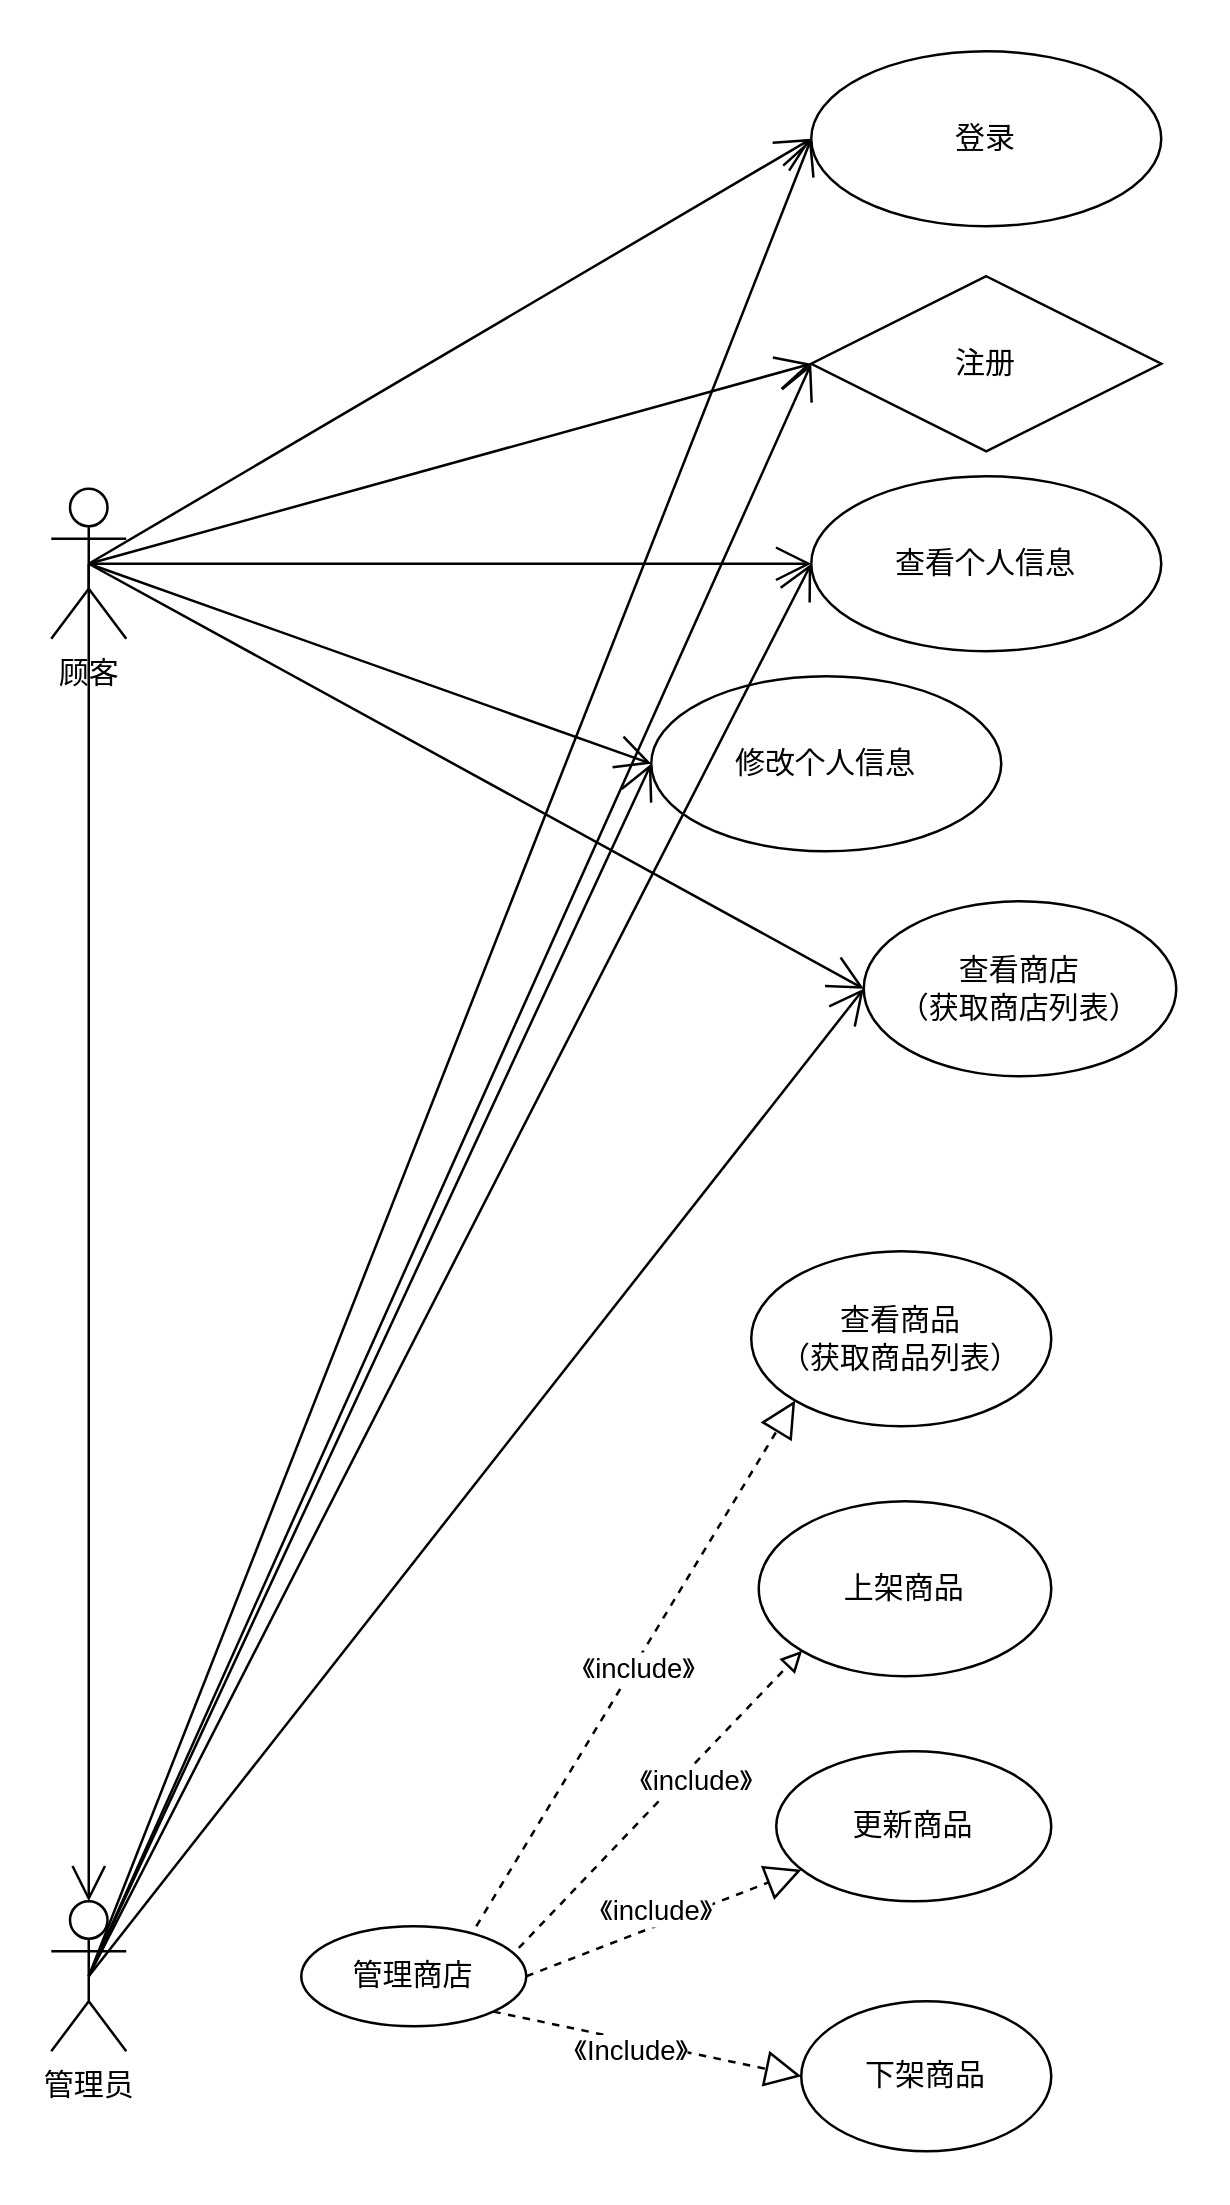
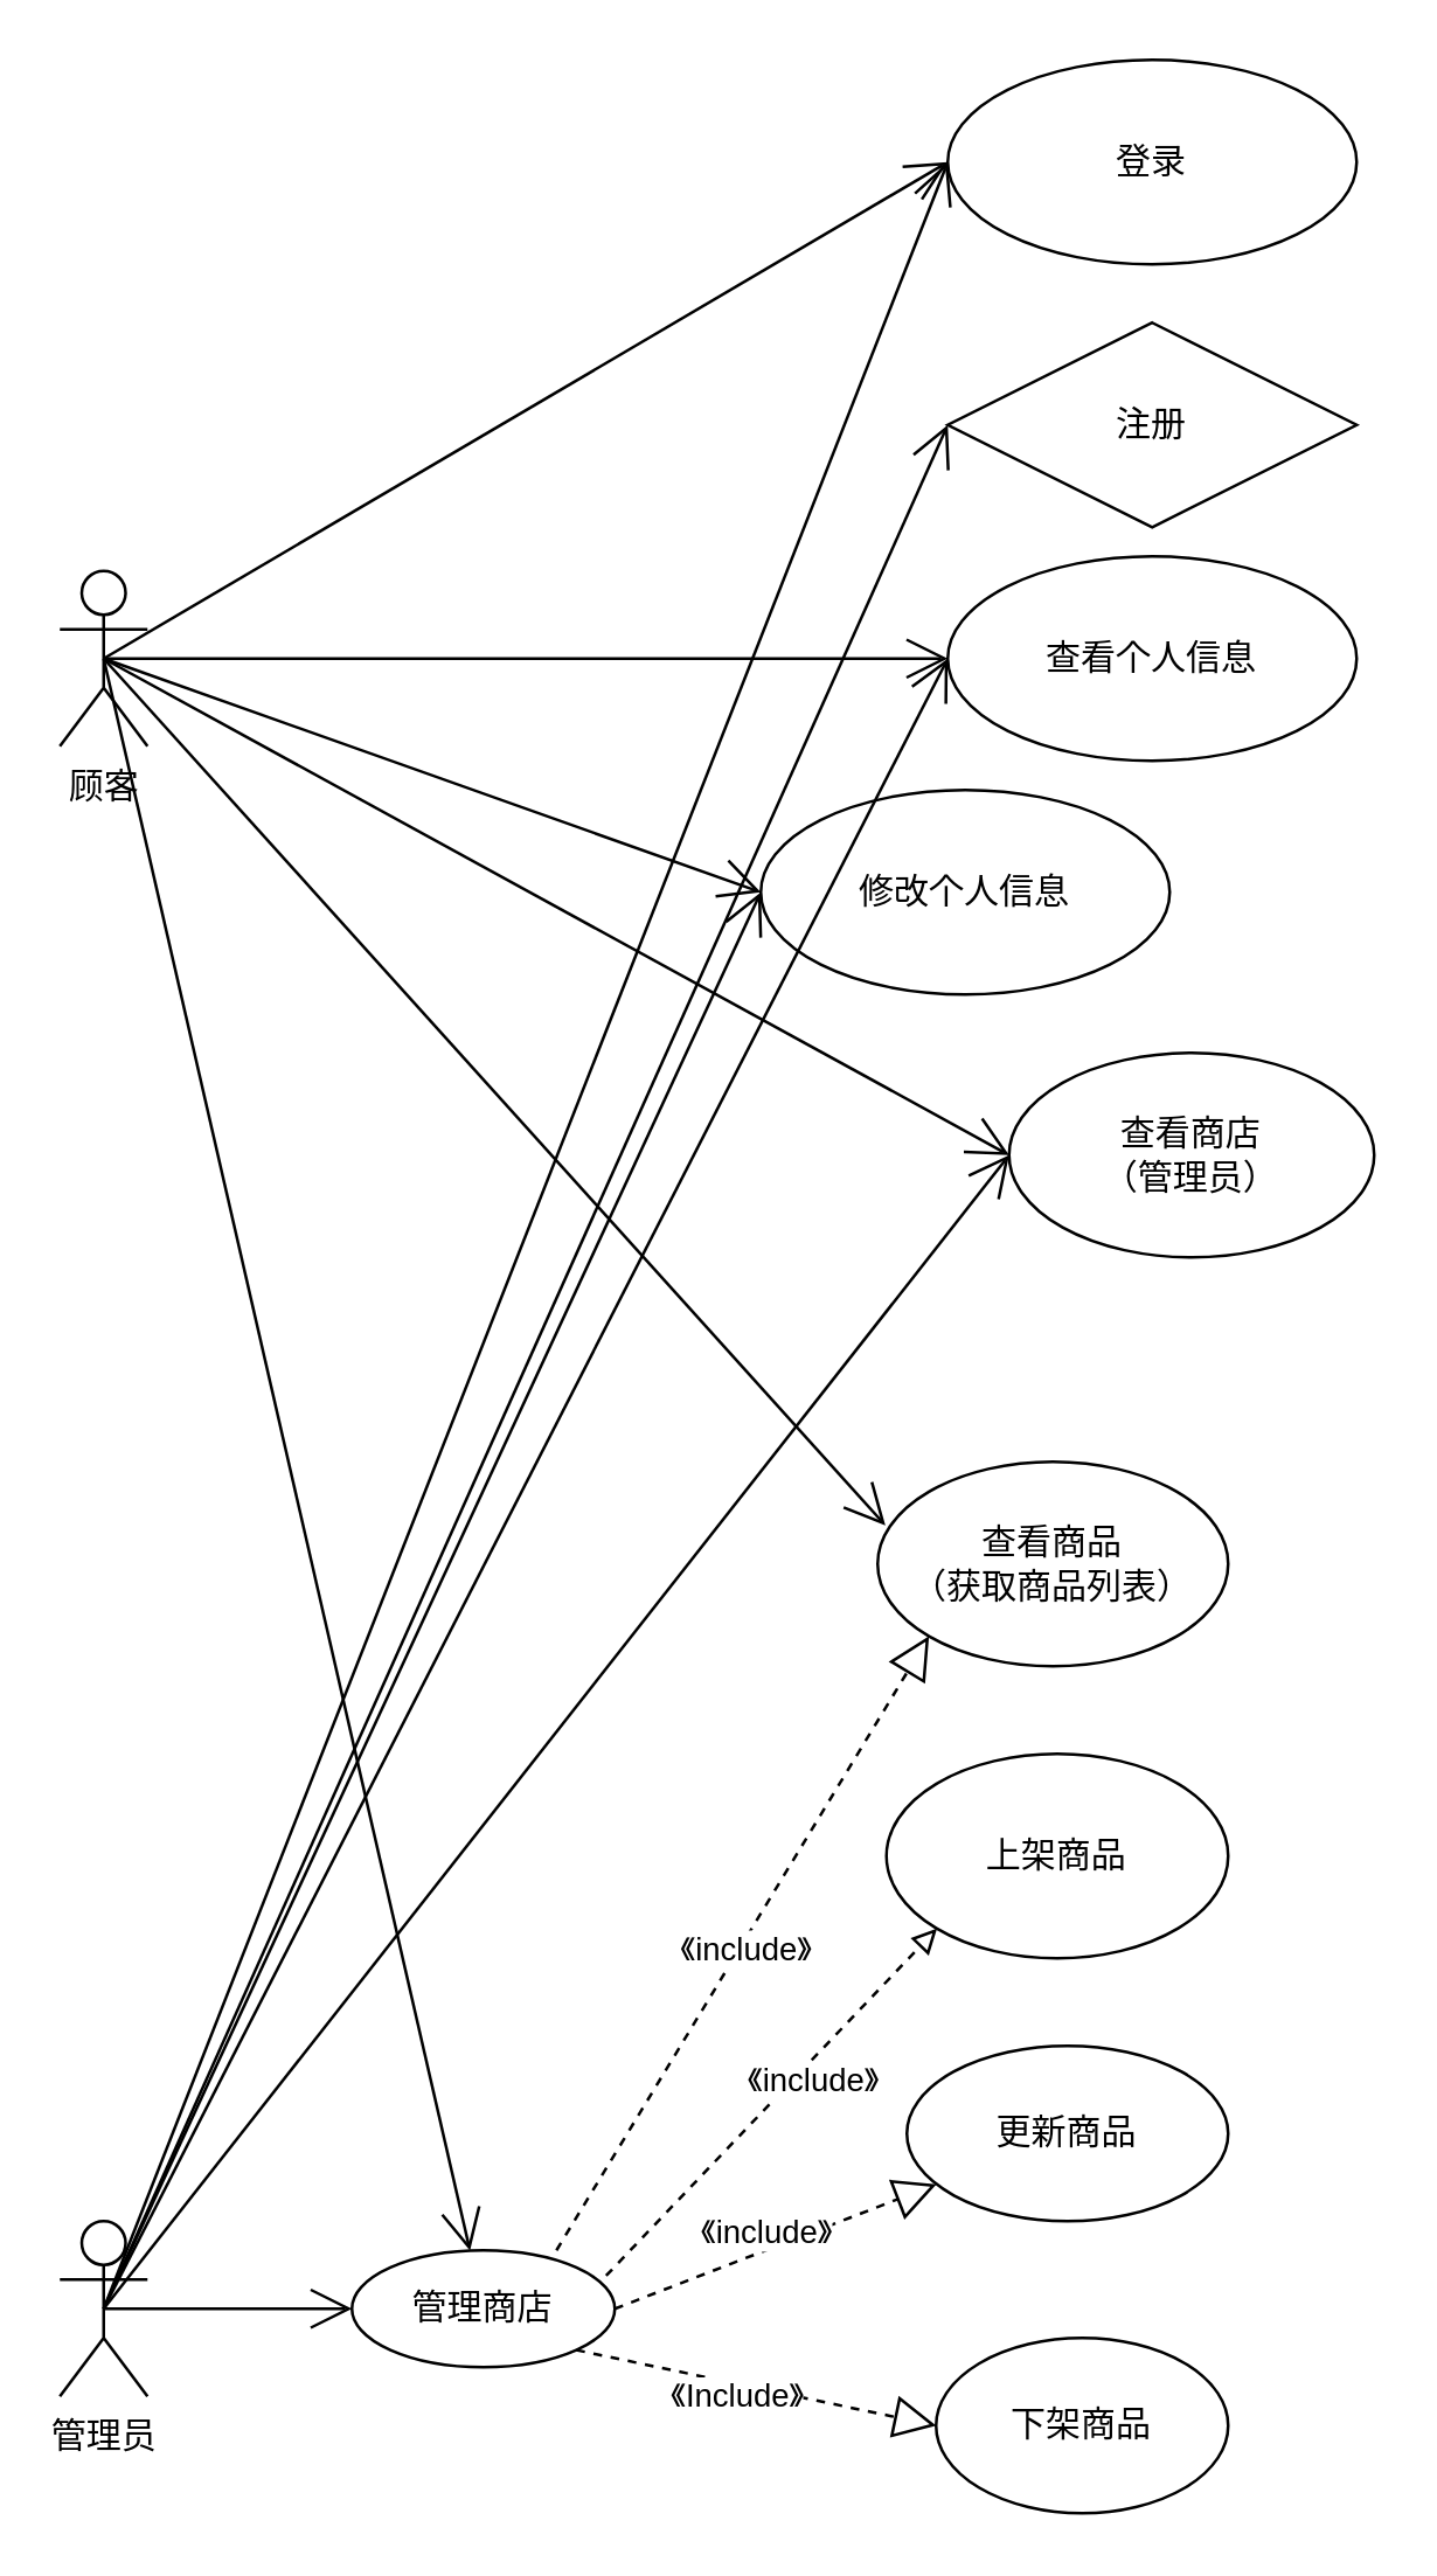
  <mxCell id="0" />
  <mxCell id="1" parent="0" />
  <mxCell id="2" value="管理员" style="shape=umlActor;verticalLabelPosition=bottom;verticalAlign=top;html=1;" vertex="1" parent="1"><mxGeometry x="20" y="760" width="30" height="60" as="geometry" /></mxCell>
  <mxCell id="3" value="顾客" style="shape=umlActor;verticalLabelPosition=bottom;verticalAlign=top;html=1;" vertex="1" parent="1"><mxGeometry x="20" y="195" width="30" height="60" as="geometry" /></mxCell>
  <mxCell id="4" value="登录" style="ellipse;whiteSpace=wrap;html=1;" vertex="1" parent="1"><mxGeometry x="324" y="20" width="140" height="70" as="geometry" /></mxCell>
  <mxCell id="5" value="注册" style="rhombus;whiteSpace=wrap;html=1;" vertex="1" parent="1"><mxGeometry x="324" y="110" width="140" height="70" as="geometry" /></mxCell>
  <mxCell id="6" value="上架商品" style="ellipse;whiteSpace=wrap;html=1;" vertex="1" parent="1"><mxGeometry x="303" y="600" width="117" height="70" as="geometry" /></mxCell>
- <mxCell id="7" value="查看商店&lt;div&gt;（获取商店列表）&lt;/div&gt;" style="ellipse;whiteSpace=wrap;html=1;" vertex="1" parent="1"><mxGeometry x="345" y="360" width="125" height="70" as="geometry" /></mxCell>
+ <mxCell id="7" value="查看商店&lt;div&gt;（管理员）&lt;/div&gt;" style="ellipse;whiteSpace=wrap;html=1;" vertex="1" parent="1"><mxGeometry x="345" y="360" width="125" height="70" as="geometry" /></mxCell>
  <mxCell id="8" value="查看商品&lt;div&gt;（获取商品列表）&lt;/div&gt;" style="ellipse;whiteSpace=wrap;html=1;" vertex="1" parent="1"><mxGeometry x="300" y="500" width="120" height="70" as="geometry" /></mxCell>
  <mxCell id="9" value="更新商品" style="ellipse;whiteSpace=wrap;html=1;" vertex="1" parent="1"><mxGeometry x="310" y="700" width="110" height="60" as="geometry" /></mxCell>
  <mxCell id="10" value="下架商品" style="ellipse;whiteSpace=wrap;html=1;" vertex="1" parent="1"><mxGeometry x="320" y="800" width="100" height="60" as="geometry" /></mxCell>
  <mxCell id="11" value="查看个人信息" style="ellipse;whiteSpace=wrap;html=1;" vertex="1" parent="1"><mxGeometry x="324" y="190" width="140" height="70" as="geometry" /></mxCell>
  <mxCell id="12" value="修改个人信息" style="ellipse;whiteSpace=wrap;html=1;" vertex="1" parent="1"><mxGeometry x="260" y="270" width="140" height="70" as="geometry" /></mxCell>
  <mxCell id="13" value="" style="endArrow=open;endFill=1;endSize=12;html=1;rounded=0;entryX=0;entryY=0.5;entryDx=0;entryDy=0;exitX=0.5;exitY=0.5;exitDx=0;exitDy=0;exitPerimeter=0;" edge="1" parent="1" source="2" target="4"><mxGeometry width="160" relative="1" as="geometry"><mxPoint x="35" y="570" as="sourcePoint" /><mxPoint x="390" y="350" as="targetPoint" /></mxGeometry></mxCell>
  <mxCell id="14" style="edgeStyle=none;shape=connector;rounded=0;orthogonalLoop=1;jettySize=auto;html=1;entryX=0;entryY=1;entryDx=0;entryDy=0;dashed=1;strokeColor=default;align=center;verticalAlign=middle;fontFamily=Helvetica;fontSize=11;fontColor=default;labelBackgroundColor=default;endArrow=block;endFill=0;endSize=12;exitX=0.778;exitY=0;exitDx=0;exitDy=0;exitPerimeter=0;" edge="1" parent="1" source="16" target="8"><mxGeometry relative="1" as="geometry" /></mxCell>
  <mxCell id="15" value="《include&lt;span style=&quot;background-color: light-dark(#ffffff, var(--ge-dark-color, #121212)); color: light-dark(rgb(0, 0, 0), rgb(255, 255, 255));&quot;&gt;》&lt;/span&gt;" style="edgeLabel;html=1;align=center;verticalAlign=middle;resizable=0;points=[];fontFamily=Helvetica;fontSize=11;fontColor=default;labelBackgroundColor=default;" vertex="1" connectable="0" parent="14"><mxGeometry x="-0.011" y="-1" relative="1" as="geometry"><mxPoint as="offset" /></mxGeometry></mxCell>
  <mxCell id="16" value="管理商店" style="ellipse;whiteSpace=wrap;html=1;" vertex="1" parent="1"><mxGeometry x="120" y="770" width="90" height="40" as="geometry" /></mxCell>
  <mxCell id="17" value="" style="endArrow=block;dashed=1;endFill=0;html=1;rounded=0;exitX=0.967;exitY=0.217;exitDx=0;exitDy=0;entryX=0;entryY=1;entryDx=0;entryDy=0;exitPerimeter=0;" edge="1" parent="1" source="16" target="6"><mxGeometry width="160" relative="1" as="geometry"><mxPoint x="230" y="490" as="sourcePoint" /><mxPoint x="390" y="490" as="targetPoint" /></mxGeometry></mxCell>
  <mxCell id="18" value="《include》" style="edgeLabel;html=1;align=center;verticalAlign=middle;resizable=0;points=[];" vertex="1" connectable="0" parent="17"><mxGeometry x="-0.132" y="3" relative="1" as="geometry"><mxPoint x="24" y="-14" as="offset" /></mxGeometry></mxCell>
  <mxCell id="19" value="" style="endArrow=block;dashed=1;endFill=0;endSize=12;html=1;rounded=0;exitX=1;exitY=0.5;exitDx=0;exitDy=0;" edge="1" parent="1" source="16" target="9"><mxGeometry width="160" relative="1" as="geometry"><mxPoint x="170" y="575" as="sourcePoint" /><mxPoint x="390" y="490" as="targetPoint" /></mxGeometry></mxCell>
  <mxCell id="20" value="《include》" style="edgeLabel;html=1;align=center;verticalAlign=middle;resizable=0;points=[];" vertex="1" connectable="0" parent="19"><mxGeometry x="-0.248" y="-4" relative="1" as="geometry"><mxPoint x="9" y="-14" as="offset" /></mxGeometry></mxCell>
  <mxCell id="21" value="" style="endArrow=block;dashed=1;endFill=0;endSize=12;html=1;rounded=0;exitX=1;exitY=1;exitDx=0;exitDy=0;entryX=0;entryY=0.5;entryDx=0;entryDy=0;" edge="1" parent="1" source="16" target="10"><mxGeometry width="160" relative="1" as="geometry"><mxPoint x="230" y="490" as="sourcePoint" /><mxPoint x="390" y="490" as="targetPoint" /></mxGeometry></mxCell>
  <mxCell id="22" value="《Include》" style="edgeLabel;html=1;align=center;verticalAlign=middle;resizable=0;points=[];" vertex="1" connectable="0" parent="21"><mxGeometry x="-0.093" y="-4" relative="1" as="geometry"><mxPoint as="offset" /></mxGeometry></mxCell>
  <mxCell id="23" value="" style="endArrow=open;endFill=1;endSize=12;html=1;rounded=0;exitX=0.5;exitY=0.5;exitDx=0;exitDy=0;exitPerimeter=0;entryX=0;entryY=0.5;entryDx=0;entryDy=0;" edge="1" parent="1" source="2" target="5"><mxGeometry width="160" relative="1" as="geometry"><mxPoint x="230" y="400" as="sourcePoint" /><mxPoint x="390" y="400" as="targetPoint" /></mxGeometry></mxCell>
  <mxCell id="24" value="" style="endArrow=open;endFill=1;endSize=12;html=1;rounded=0;exitX=0.5;exitY=0.5;exitDx=0;exitDy=0;exitPerimeter=0;entryX=0;entryY=0.5;entryDx=0;entryDy=0;" edge="1" parent="1" source="3" target="4"><mxGeometry width="160" relative="1" as="geometry"><mxPoint x="230" y="330" as="sourcePoint" /><mxPoint x="390" y="330" as="targetPoint" /></mxGeometry></mxCell>
- <mxCell id="25" value="" style="endArrow=open;endFill=1;endSize=12;html=1;rounded=0;exitX=0.5;exitY=0.5;exitDx=0;exitDy=0;exitPerimeter=0;entryX=0;entryY=0.5;entryDx=0;entryDy=0;" edge="1" parent="1" source="3" target="5"><mxGeometry width="160" relative="1" as="geometry"><mxPoint x="230" y="330" as="sourcePoint" /><mxPoint x="320" y="145" as="targetPoint" /></mxGeometry></mxCell>
- <mxCell id="26" value="" style="endArrow=open;endFill=1;endSize=12;html=1;rounded=0;exitX=0.5;exitY=0.5;exitDx=0;exitDy=0;exitPerimeter=0;" edge="1" parent="1" source="3" target="2"><mxGeometry width="160" relative="1" as="geometry"><mxPoint x="770" y="575" as="sourcePoint" /><mxPoint x="390" y="380" as="targetPoint" /></mxGeometry></mxCell>
+ <mxCell id="25" value="" style="endArrow=open;endFill=1;endSize=12;html=1;rounded=0;exitX=0.5;exitY=0.5;exitDx=0;exitDy=0;exitPerimeter=0;" edge="1" parent="1" source="3" target="16"><mxGeometry width="160" relative="1" as="geometry"><mxPoint x="230" y="330" as="sourcePoint" /><mxPoint x="320" y="145" as="targetPoint" /></mxGeometry></mxCell>
+ <mxCell id="26" value="" style="endArrow=open;endFill=1;endSize=12;html=1;rounded=0;entryX=0.022;entryY=0.311;entryDx=0;entryDy=0;exitX=0.5;exitY=0.5;exitDx=0;exitDy=0;exitPerimeter=0;entryPerimeter=0;" edge="1" parent="1" source="3" target="8"><mxGeometry width="160" relative="1" as="geometry"><mxPoint x="770" y="575" as="sourcePoint" /><mxPoint x="390" y="380" as="targetPoint" /></mxGeometry></mxCell>
+ <mxCell id="27" value="" style="endArrow=open;endFill=1;endSize=12;html=1;rounded=0;exitX=0.5;exitY=0.5;exitDx=0;exitDy=0;exitPerimeter=0;entryX=0;entryY=0.5;entryDx=0;entryDy=0;" edge="1" parent="1" source="2" target="16"><mxGeometry width="160" relative="1" as="geometry"><mxPoint x="210" y="640" as="sourcePoint" /><mxPoint x="110" y="590" as="targetPoint" /></mxGeometry></mxCell>
  <mxCell id="28" style="edgeStyle=orthogonalEdgeStyle;rounded=0;orthogonalLoop=1;jettySize=auto;html=1;exitX=0.5;exitY=1;exitDx=0;exitDy=0;" edge="1" parent="1" source="10" target="10"><mxGeometry relative="1" as="geometry" /></mxCell>
  <mxCell id="29" value="" style="endArrow=open;endFill=1;endSize=12;html=1;rounded=0;exitX=0.5;exitY=0.5;exitDx=0;exitDy=0;exitPerimeter=0;entryX=0;entryY=0.5;entryDx=0;entryDy=0;" edge="1" parent="1" source="3" target="11"><mxGeometry width="160" relative="1" as="geometry"><mxPoint x="130" y="240" as="sourcePoint" /><mxPoint x="290" y="240" as="targetPoint" /></mxGeometry></mxCell>
  <mxCell id="30" value="" style="endArrow=open;endFill=1;endSize=12;html=1;rounded=0;exitX=0.5;exitY=0.5;exitDx=0;exitDy=0;exitPerimeter=0;entryX=0;entryY=0.5;entryDx=0;entryDy=0;" edge="1" parent="1" source="3" target="12"><mxGeometry width="160" relative="1" as="geometry"><mxPoint x="130" y="240" as="sourcePoint" /><mxPoint x="290" y="240" as="targetPoint" /></mxGeometry></mxCell>
  <mxCell id="31" value="" style="endArrow=open;endFill=1;endSize=12;html=1;rounded=0;exitX=0.5;exitY=0.5;exitDx=0;exitDy=0;exitPerimeter=0;entryX=0;entryY=0.5;entryDx=0;entryDy=0;" edge="1" parent="1" source="2" target="11"><mxGeometry width="160" relative="1" as="geometry"><mxPoint x="130" y="540" as="sourcePoint" /><mxPoint x="290" y="540" as="targetPoint" /></mxGeometry></mxCell>
  <mxCell id="32" value="" style="endArrow=open;endFill=1;endSize=12;html=1;rounded=0;exitX=0.5;exitY=0.5;exitDx=0;exitDy=0;exitPerimeter=0;entryX=0;entryY=0.5;entryDx=0;entryDy=0;" edge="1" parent="1" source="2" target="12"><mxGeometry width="160" relative="1" as="geometry"><mxPoint x="130" y="540" as="sourcePoint" /><mxPoint x="290" y="540" as="targetPoint" /></mxGeometry></mxCell>
  <mxCell id="33" value="" style="endArrow=open;endFill=1;endSize=12;html=1;rounded=0;exitX=0.5;exitY=0.5;exitDx=0;exitDy=0;exitPerimeter=0;entryX=0;entryY=0.5;entryDx=0;entryDy=0;" edge="1" parent="1" source="3" target="7"><mxGeometry width="160" relative="1" as="geometry"><mxPoint x="130" y="540" as="sourcePoint" /><mxPoint x="290" y="540" as="targetPoint" /></mxGeometry></mxCell>
  <mxCell id="34" value="" style="endArrow=open;endFill=1;endSize=12;html=1;rounded=0;exitX=0.5;exitY=0.5;exitDx=0;exitDy=0;exitPerimeter=0;entryX=0;entryY=0.5;entryDx=0;entryDy=0;" edge="1" parent="1" source="2" target="7"><mxGeometry width="160" relative="1" as="geometry"><mxPoint x="130" y="540" as="sourcePoint" /><mxPoint x="290" y="540" as="targetPoint" /></mxGeometry></mxCell>
